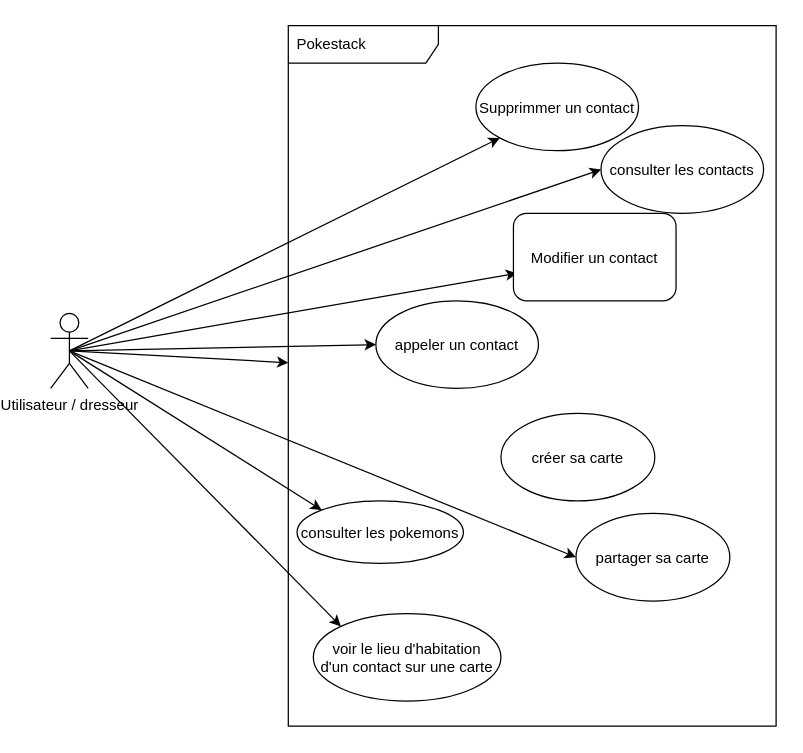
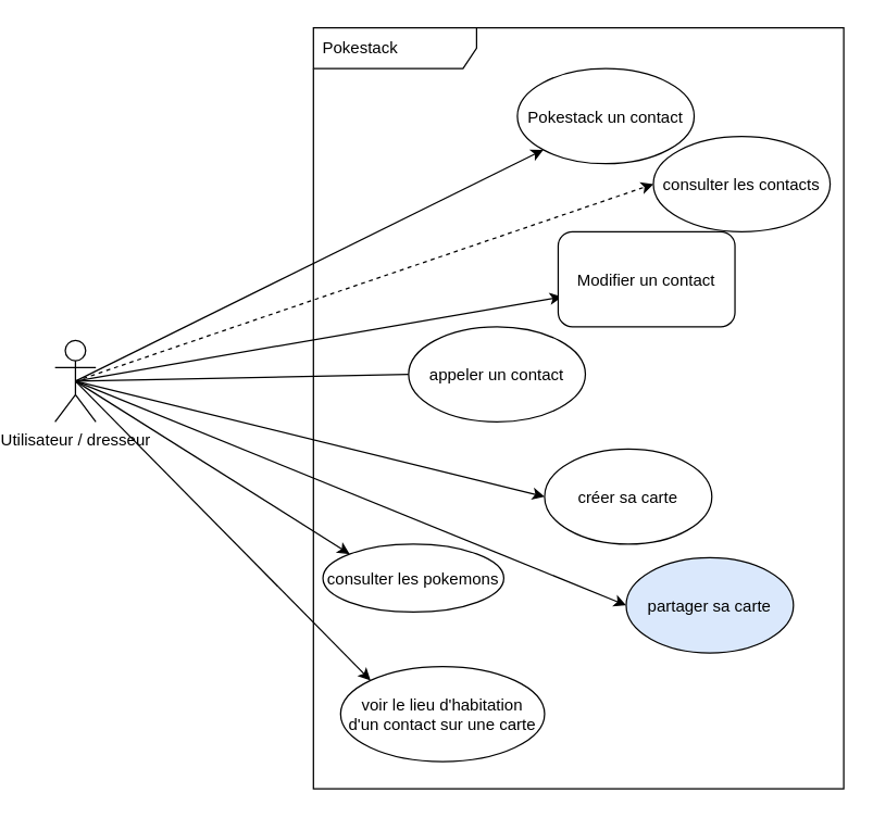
  <mxCell id="0" />
  <mxCell id="1" parent="0" />
  <mxCell id="2" value="Pokestack" style="shape=umlFrame;whiteSpace=wrap;html=1;width=120;height=30;boundedLbl=1;verticalAlign=middle;align=left;spacingLeft=5;" vertex="1" parent="1"><mxGeometry x="210" y="20" width="390" height="560" as="geometry" /></mxCell>
  <mxCell id="3" style="edgeStyle=none;html=1;exitX=0.5;exitY=0.5;exitDx=0;exitDy=0;exitPerimeter=0;entryX=0;entryY=1;entryDx=0;entryDy=0;" edge="1" parent="1" source="11" target="13"><mxGeometry relative="1" as="geometry" /></mxCell>
  <mxCell id="4" style="edgeStyle=none;html=1;exitX=0.5;exitY=0.5;exitDx=0;exitDy=0;exitPerimeter=0;entryX=0.022;entryY=0.684;entryDx=0;entryDy=0;entryPerimeter=0;" edge="1" parent="1" source="11" target="12"><mxGeometry relative="1" as="geometry" /></mxCell>
- <mxCell id="5" style="edgeStyle=none;html=1;exitX=0.5;exitY=0.5;exitDx=0;exitDy=0;exitPerimeter=0;entryX=0;entryY=0.5;entryDx=0;entryDy=0;" edge="1" parent="1" source="11" target="14"><mxGeometry relative="1" as="geometry" /></mxCell>
- <mxCell id="6" style="edgeStyle=none;html=1;exitX=0.5;exitY=0.5;exitDx=0;exitDy=0;exitPerimeter=0;entryX=0;entryY=0.5;entryDx=0;entryDy=0;" edge="1" parent="1" source="11" target="15"><mxGeometry relative="1" as="geometry" /></mxCell>
- <mxCell id="7" style="edgeStyle=none;html=1;exitX=0.5;exitY=0.5;exitDx=0;exitDy=0;exitPerimeter=0;" edge="1" parent="1" source="11" target="2"><mxGeometry relative="1" as="geometry" /></mxCell>
+ <mxCell id="5" style="edgeStyle=none;html=1;exitX=0.5;exitY=0.5;exitDx=0;exitDy=0;exitPerimeter=0;entryX=0;entryY=0.5;entryDx=0;entryDy=0;dashed=1;" edge="1" parent="1" source="11" target="14"><mxGeometry relative="1" as="geometry" /></mxCell>
+ <mxCell id="6" style="edgeStyle=none;html=1;exitX=0.5;exitY=0.5;exitDx=0;exitDy=0;exitPerimeter=0;entryX=0;entryY=0.5;entryDx=0;entryDy=0;endArrow=none;" edge="1" parent="1" source="11" target="15"><mxGeometry relative="1" as="geometry" /></mxCell>
+ <mxCell id="7" style="edgeStyle=none;html=1;exitX=0.5;exitY=0.5;exitDx=0;exitDy=0;exitPerimeter=0;entryX=0;entryY=0.5;entryDx=0;entryDy=0;" edge="1" parent="1" source="11" target="17"><mxGeometry relative="1" as="geometry" /></mxCell>
  <mxCell id="8" style="edgeStyle=none;html=1;exitX=0.5;exitY=0.5;exitDx=0;exitDy=0;exitPerimeter=0;entryX=0;entryY=0;entryDx=0;entryDy=0;" edge="1" parent="1" source="11" target="18"><mxGeometry relative="1" as="geometry" /></mxCell>
  <mxCell id="9" style="edgeStyle=none;html=1;exitX=0.5;exitY=0.5;exitDx=0;exitDy=0;exitPerimeter=0;entryX=0;entryY=0;entryDx=0;entryDy=0;" edge="1" parent="1" source="11" target="19"><mxGeometry relative="1" as="geometry" /></mxCell>
  <mxCell id="10" style="edgeStyle=none;html=1;exitX=0.5;exitY=0.5;exitDx=0;exitDy=0;exitPerimeter=0;entryX=0;entryY=0.5;entryDx=0;entryDy=0;" edge="1" parent="1" source="11" target="16"><mxGeometry relative="1" as="geometry" /></mxCell>
  <mxCell id="11" value="Utilisateur / dresseur" style="shape=umlActor;verticalLabelPosition=bottom;verticalAlign=top;html=1;" vertex="1" parent="1"><mxGeometry x="20" y="250" width="30" height="60" as="geometry" /></mxCell>
  <mxCell id="12" value="Modifier un contact" style="rounded=1;" vertex="1" parent="1"><mxGeometry x="390" y="170" width="130" height="70" as="geometry" /></mxCell>
- <mxCell id="13" value="Supprimmer un contact" style="ellipse;" vertex="1" parent="1"><mxGeometry x="360" y="50" width="130" height="70" as="geometry" /></mxCell>
+ <mxCell id="13" value="Pokestack un contact" style="ellipse;" vertex="1" parent="1"><mxGeometry x="360" y="50" width="130" height="70" as="geometry" /></mxCell>
  <mxCell id="14" value="consulter les contacts" style="ellipse;" vertex="1" parent="1"><mxGeometry x="460" y="100" width="130" height="70" as="geometry" /></mxCell>
  <mxCell id="15" value="appeler un contact" style="ellipse;" vertex="1" parent="1"><mxGeometry x="280" y="240" width="130" height="70" as="geometry" /></mxCell>
- <mxCell id="16" value="partager sa carte" style="ellipse;" vertex="1" parent="1"><mxGeometry x="440" y="410" width="123" height="70" as="geometry" /></mxCell>
+ <mxCell id="16" value="partager sa carte" style="ellipse;fillColor=#dae8fc;" vertex="1" parent="1"><mxGeometry x="440" y="410" width="123" height="70" as="geometry" /></mxCell>
  <mxCell id="17" value="créer sa carte" style="ellipse;" vertex="1" parent="1"><mxGeometry x="380" y="330" width="123" height="70" as="geometry" /></mxCell>
  <mxCell id="18" value="consulter les pokemons" style="ellipse;" vertex="1" parent="1"><mxGeometry x="217" y="400" width="133" height="50" as="geometry" /></mxCell>
  <mxCell id="19" value="voir le lieu d'habitation &#10;d'un contact sur une carte" style="ellipse;" vertex="1" parent="1"><mxGeometry x="230" y="490" width="150" height="70" as="geometry" /></mxCell>
